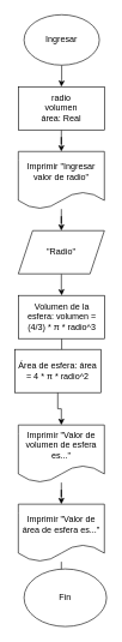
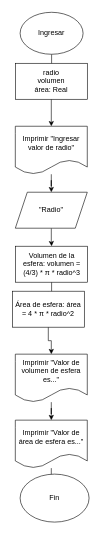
  <mxCell id="0" />
  <mxCell id="1" parent="0" />
  <mxCell id="2" value="" style="edgeStyle=orthogonalEdgeStyle;rounded=0;orthogonalLoop=1;jettySize=auto;html=1;" edge="1" parent="1" source="3" target="5"><mxGeometry relative="1" as="geometry" /></mxCell>
  <mxCell id="3" value="Ingresar" style="ellipse;whiteSpace=wrap;html=1;" vertex="1" parent="1"><mxGeometry x="33" y="20" width="105" height="70" as="geometry" /></mxCell>
  <mxCell id="4" value="" style="edgeStyle=orthogonalEdgeStyle;rounded=0;orthogonalLoop=1;jettySize=auto;html=1;" edge="1" parent="1" source="5" target="7"><mxGeometry relative="1" as="geometry" /></mxCell>
- <mxCell id="5" value="radio&lt;div&gt;volumen&lt;/div&gt;&lt;div&gt;área: Real&lt;/div&gt;" style="whiteSpace=wrap;html=1;" vertex="1" parent="1"><mxGeometry x="25" y="120" width="120" height="60" as="geometry" /></mxCell>
+ <mxCell id="5" value="radio&lt;div&gt;volumen&lt;/div&gt;&lt;div&gt;área: Real&lt;/div&gt;" style="whiteSpace=wrap;html=1;" vertex="1" parent="1"><mxGeometry x="25" y="105" width="120" height="60" as="geometry" /></mxCell>
  <mxCell id="6" value="" style="edgeStyle=orthogonalEdgeStyle;rounded=0;orthogonalLoop=1;jettySize=auto;html=1;" edge="1" parent="1" source="7" target="9"><mxGeometry relative="1" as="geometry" /></mxCell>
  <mxCell id="7" value="Imprimir &quot;Ingresar valor de radio&quot;" style="shape=document;whiteSpace=wrap;html=1;boundedLbl=1;" vertex="1" parent="1"><mxGeometry x="25" y="210" width="120" height="80" as="geometry" /></mxCell>
  <mxCell id="8" value="" style="edgeStyle=orthogonalEdgeStyle;rounded=0;orthogonalLoop=1;jettySize=auto;html=1;" edge="1" parent="1" source="9" target="11"><mxGeometry relative="1" as="geometry" /></mxCell>
  <mxCell id="9" value="&lt;div&gt;&quot;Radio&quot;&lt;/div&gt;" style="shape=parallelogram;perimeter=parallelogramPerimeter;whiteSpace=wrap;html=1;fixedSize=1;" vertex="1" parent="1"><mxGeometry x="25" y="320" width="120" height="60" as="geometry" /></mxCell>
  <mxCell id="10" value="" style="edgeStyle=orthogonalEdgeStyle;rounded=0;orthogonalLoop=1;jettySize=auto;html=1;" edge="1" parent="1" source="11" target="13"><mxGeometry relative="1" as="geometry" /></mxCell>
  <mxCell id="11" value="Volumen de la esfera:&amp;nbsp;volumen = (4/3) * π * radio^3" style="whiteSpace=wrap;html=1;" vertex="1" parent="1"><mxGeometry x="25.5" y="410" width="120" height="60" as="geometry" /></mxCell>
  <mxCell id="12" value="" style="edgeStyle=orthogonalEdgeStyle;rounded=0;orthogonalLoop=1;jettySize=auto;html=1;" edge="1" parent="1" source="13" target="15"><mxGeometry relative="1" as="geometry" /></mxCell>
  <mxCell id="13" value="Área de esfera:&amp;nbsp;área = 4 * π * radio^2" style="whiteSpace=wrap;html=1;" vertex="1" parent="1"><mxGeometry x="20" y="485" width="120" height="60" as="geometry" /></mxCell>
  <mxCell id="14" value="" style="edgeStyle=orthogonalEdgeStyle;rounded=0;orthogonalLoop=1;jettySize=auto;html=1;" edge="1" parent="1" source="15" target="17"><mxGeometry relative="1" as="geometry" /></mxCell>
  <mxCell id="15" value="Imprimir &quot;Valor de volumen de esfera es...&quot;" style="shape=document;whiteSpace=wrap;html=1;boundedLbl=1;" vertex="1" parent="1"><mxGeometry x="25" y="590" width="120" height="80" as="geometry" /></mxCell>
  <mxCell id="16" value="" style="edgeStyle=orthogonalEdgeStyle;rounded=0;orthogonalLoop=1;jettySize=auto;html=1;" edge="1" parent="1" source="17" target="18"><mxGeometry relative="1" as="geometry" /></mxCell>
  <mxCell id="17" value="Imprimir &quot;Valor de área de esfera es...&quot;" style="shape=document;whiteSpace=wrap;html=1;boundedLbl=1;" vertex="1" parent="1"><mxGeometry x="25" y="700" width="120" height="80" as="geometry" /></mxCell>
  <mxCell id="18" value="Fin" style="ellipse;whiteSpace=wrap;html=1;" vertex="1" parent="1"><mxGeometry x="33" y="790" width="115" height="80" as="geometry" /></mxCell>
